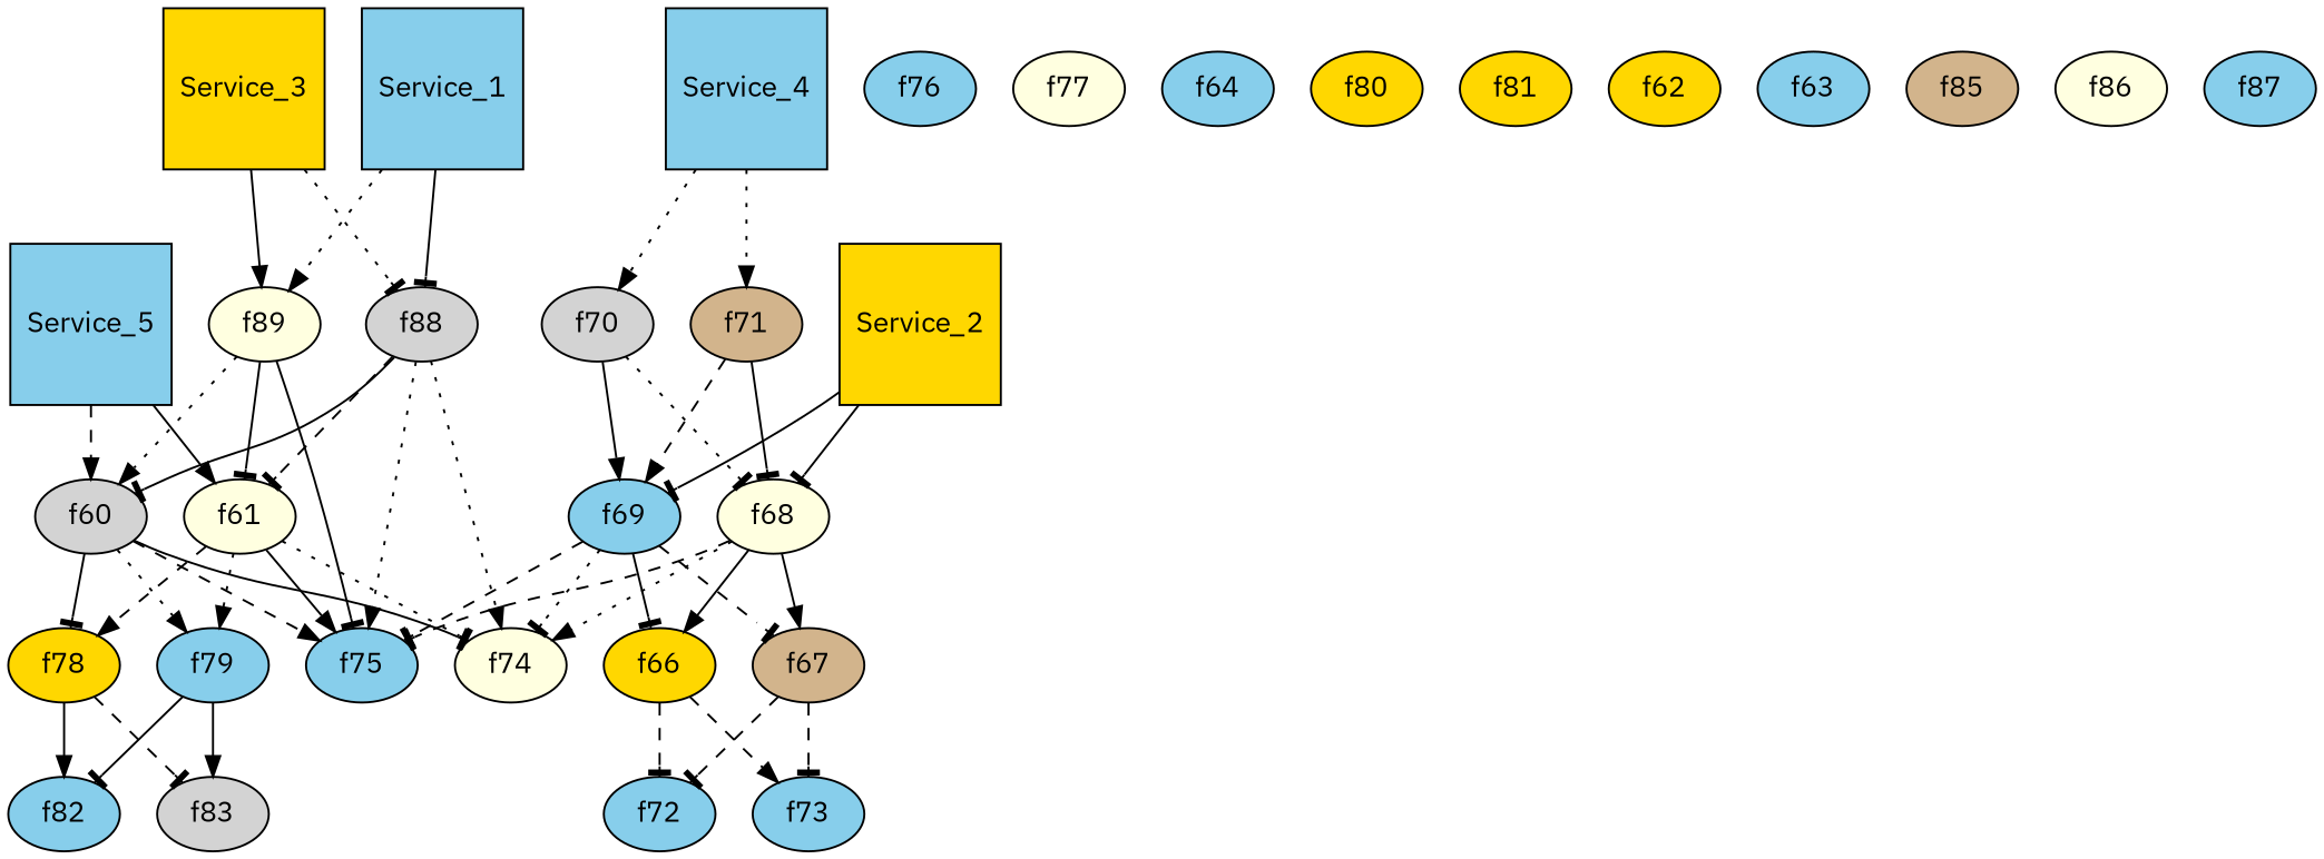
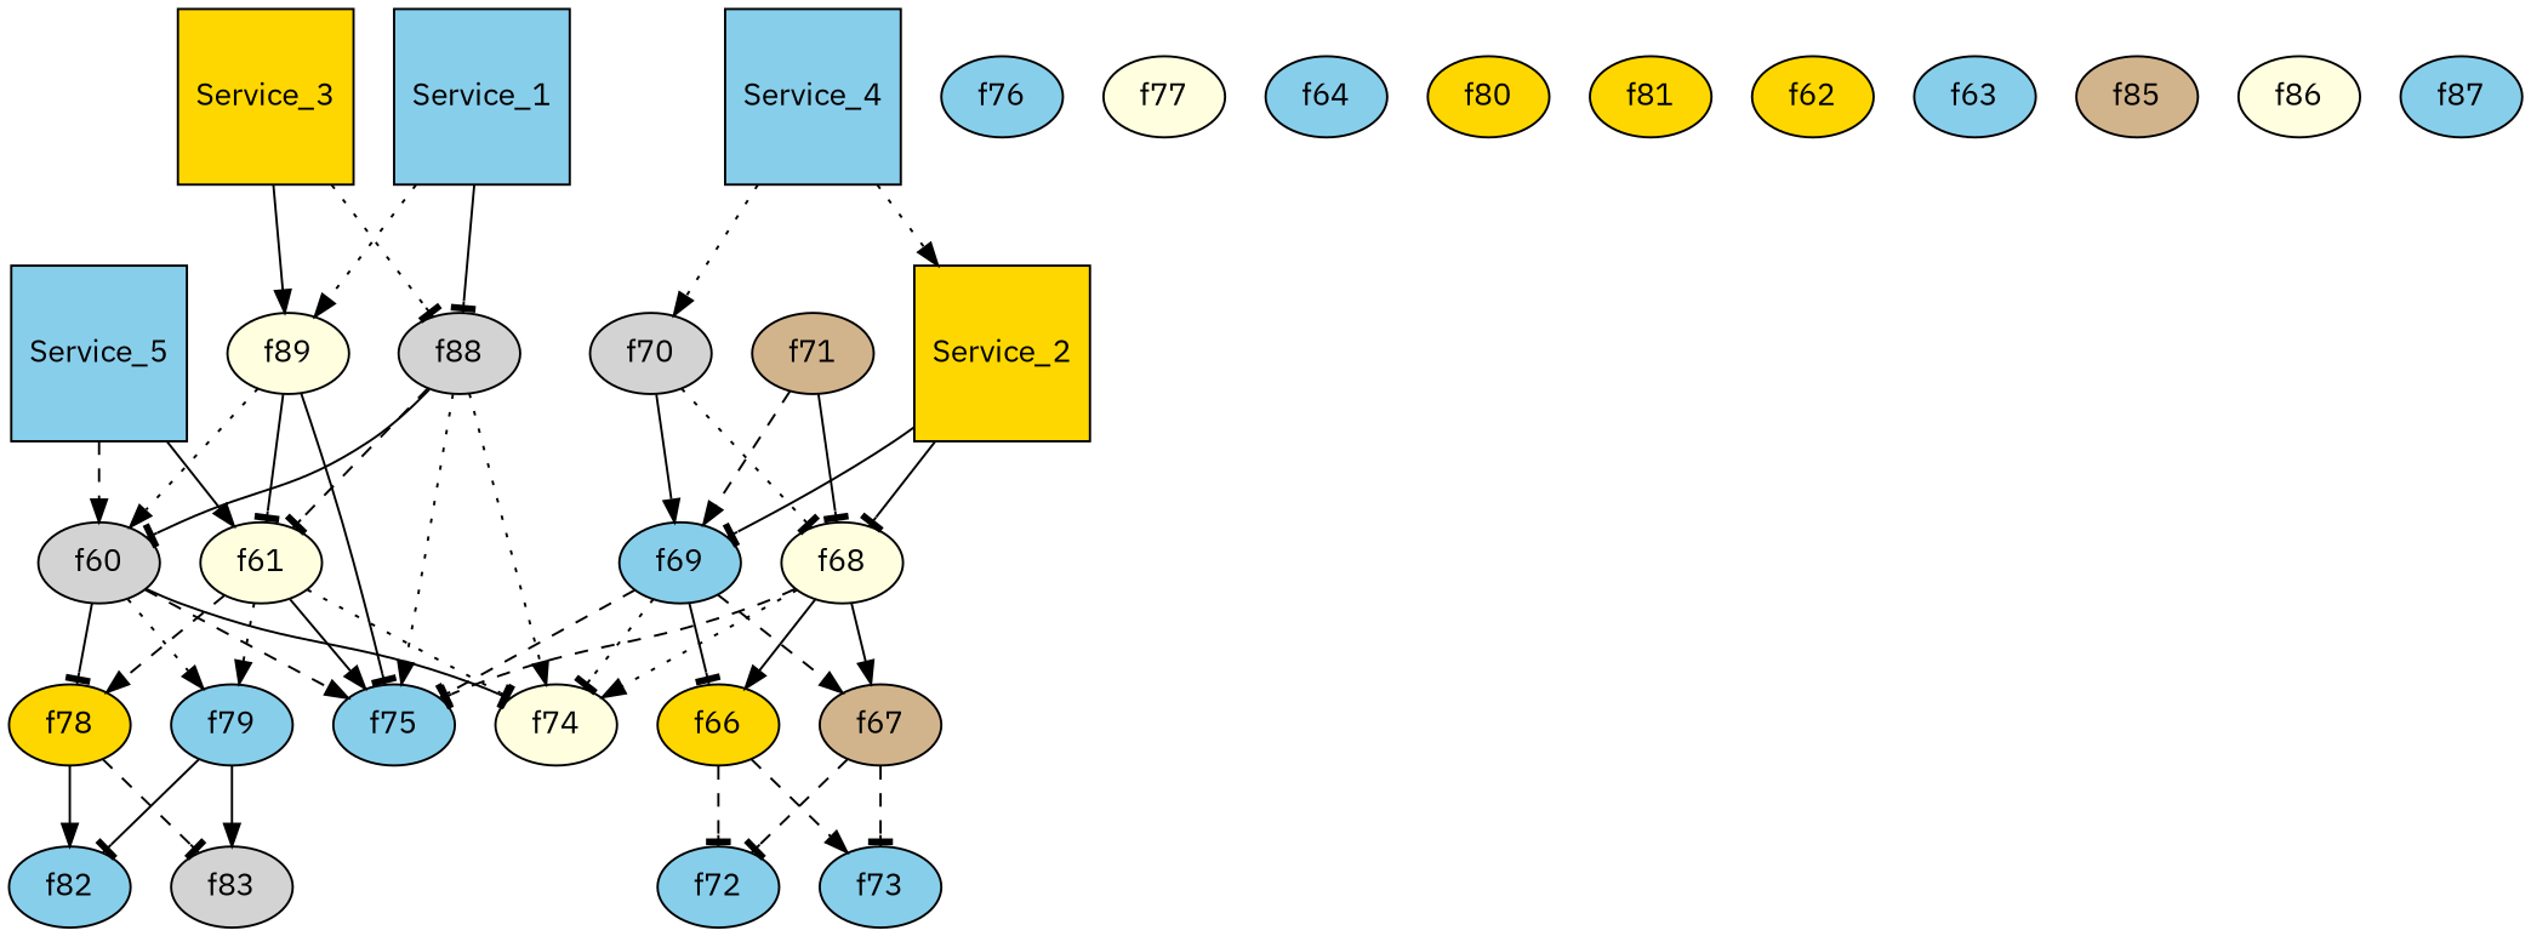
  digraph {
    fontname="IBM Plex Sans"
    node [fillcolor=skyblue fontname="IBM Plex Sans" style=filled]
    edge [arrowhead=normal fontname="IBM Plex Sans" style=solid]
    f88 [fillcolor=lightgrey]
    f74 [fillcolor=lightyellow]
    f75
    f60 [fillcolor=lightgrey]
    f61 [fillcolor=lightyellow]
    f78 [fillcolor=gold]
    f79
    f89 [fillcolor=lightyellow]
    f68 [fillcolor=lightyellow]
    f66 [fillcolor=gold]
    f67 [fillcolor=tan]
    f72
    f73
    f69
    f82
    f83 [fillcolor=lightgrey]
    f76
    f77 [fillcolor=lightyellow]
    f64
    f80 [fillcolor=gold]
    f81 [fillcolor=gold]
    f70 [fillcolor=lightgrey]
    f71 [fillcolor=tan]
    f62 [fillcolor=gold]
    f63
    f85 [fillcolor=tan]
    f86 [fillcolor=lightyellow]
    f87
    Service_1 [shape=square]
    Service_2 [fillcolor=gold shape=square]
    Service_3 [fillcolor=gold shape=square]
    Service_4 [shape=square]
    Service_5 [shape=square]
    f88 -> f74 [style=dotted]
    f88 -> f75 [style=dotted]
    f88 -> f60 [arrowhead=tee]
    f88 -> f61 [arrowhead=tee style=dashed]
    f60 -> f74 [arrowhead=tee]
    f60 -> f75 [style=dashed]
    f60 -> f78 [arrowhead=tee]
    f60 -> f79 [style=dotted]
    f61 -> f74 [arrowhead=tee style=dotted]
    f61 -> f75
    f61 -> f78 [style=dashed]
    f61 -> f79 [style=dotted]
    f78 -> f82
    f78 -> f83 [arrowhead=tee style=dashed]
    f79 -> f82 [arrowhead=tee]
    f79 -> f83
    f89 -> f75 [arrowhead=tee]
    f89 -> f60 [style=dotted]
    f89 -> f61 [arrowhead=tee]
    f68 -> f74 [style=dotted]
    f68 -> f75 [arrowhead=tee style=dashed]
    f68 -> f66
    f68 -> f67
    f66 -> f72 [arrowhead=tee style=dashed]
    f66 -> f73 [style=dashed]
    f67 -> f72 [arrowhead=tee style=dashed]
    f67 -> f73 [arrowhead=tee style=dashed]
    f69 -> f74 [arrowhead=tee style=dotted]
    f69 -> f75 [arrowhead=tee style=dashed]
    f69 -> f66 [arrowhead=tee]
-   f69 -> f67 [arrowhead=tee style=dashed]
+   f69 -> f67 [style=dashed]
    f70 -> f68 [arrowhead=tee style=dotted]
    f70 -> f69
    f71 -> f68 [arrowhead=tee]
    f71 -> f69 [style=dashed]
    Service_1 -> f88 [arrowhead=tee]
    Service_1 -> f89 [style=dotted]
    Service_2 -> f68 [arrowhead=tee]
    Service_2 -> f69 [arrowhead=tee]
    Service_3 -> f88 [arrowhead=tee style=dotted]
    Service_3 -> f89
    Service_4 -> f70 [style=dotted]
-   Service_4 -> f71 [style=dotted]
+   Service_4 -> Service_2 [style=dotted]
    Service_5 -> f60 [style=dashed]
    Service_5 -> f61
  }
